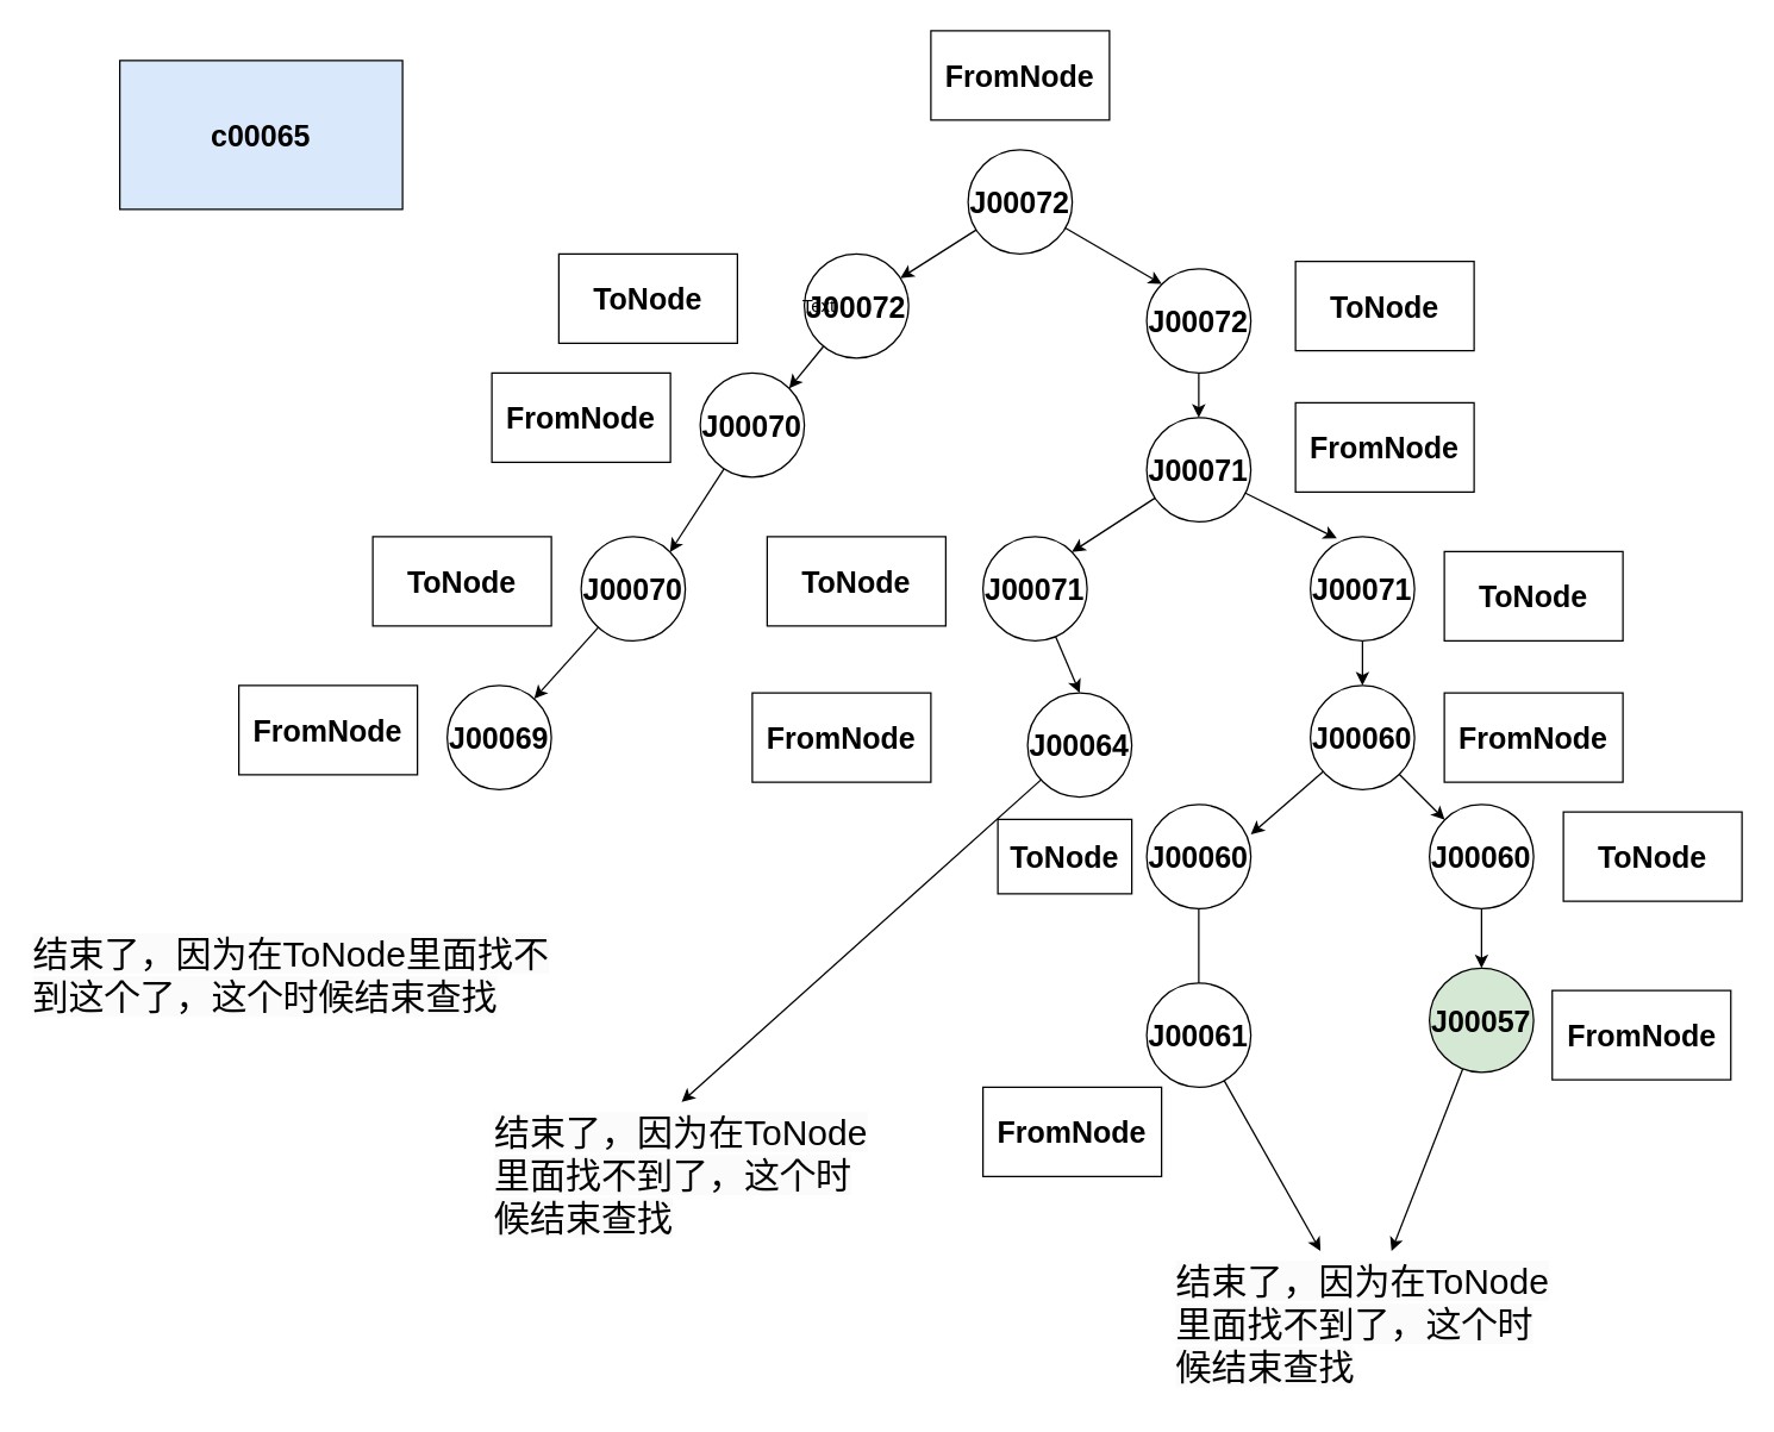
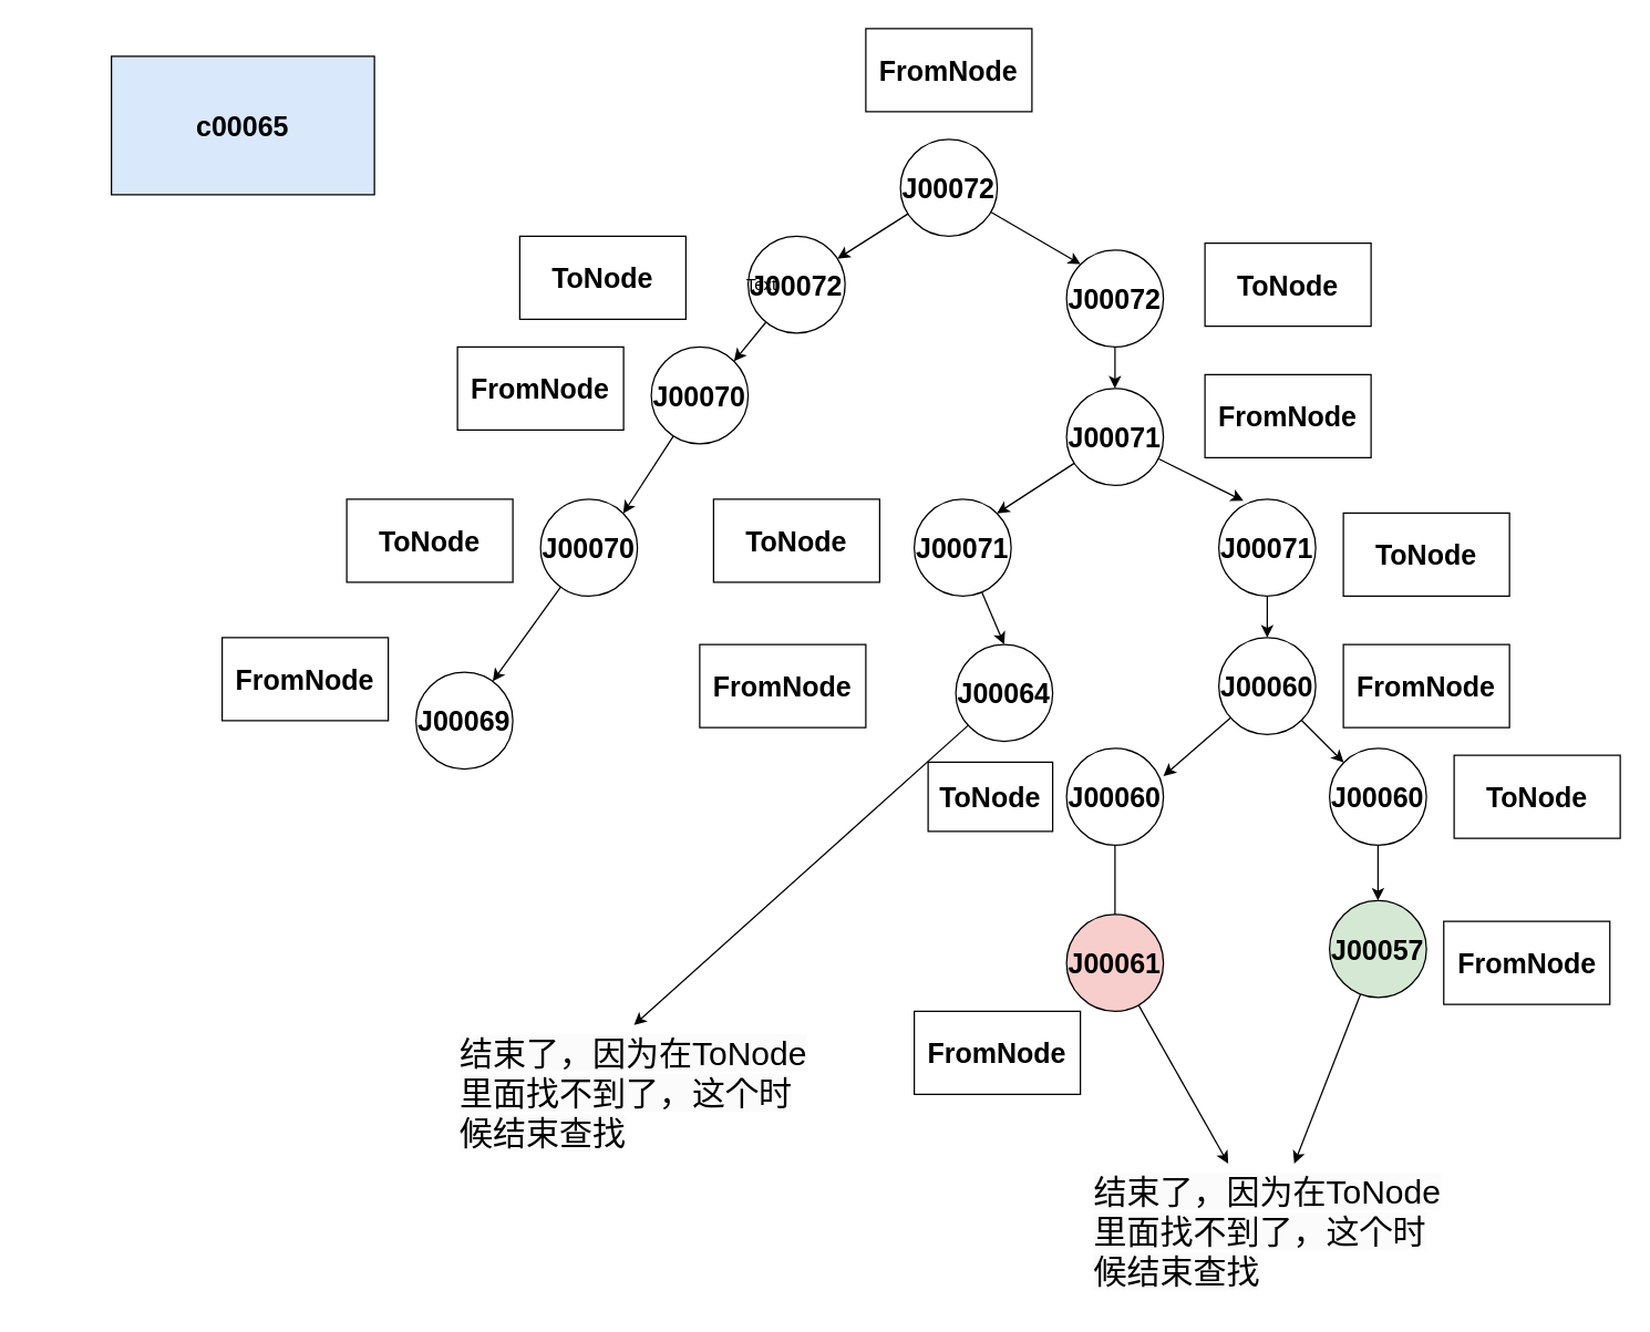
  <mxCell id="0" />
  <mxCell id="1" parent="0" />
  <mxCell id="2" style="rounded=0;orthogonalLoop=1;jettySize=auto;html=1;entryX=1;entryY=0;entryDx=0;entryDy=0;fontSize=20;fontStyle=1" parent="1" source="3" target="10" edge="1"><mxGeometry relative="1" as="geometry" /></mxCell>
  <mxCell id="3" value="J00072" style="ellipse;whiteSpace=wrap;html=1;fontSize=20;fontStyle=1" parent="1" vertex="1"><mxGeometry x="540" y="170" width="70" height="70" as="geometry" /></mxCell>
  <mxCell id="4" style="rounded=0;orthogonalLoop=1;jettySize=auto;html=1;fontSize=20;fontStyle=1" parent="1" source="6" target="3" edge="1"><mxGeometry relative="1" as="geometry" /></mxCell>
  <mxCell id="5" style="rounded=0;orthogonalLoop=1;jettySize=auto;html=1;entryX=0;entryY=0;entryDx=0;entryDy=0;fontSize=20;fontStyle=1" parent="1" source="6" target="8" edge="1"><mxGeometry relative="1" as="geometry" /></mxCell>
  <mxCell id="6" value="J00072" style="ellipse;whiteSpace=wrap;html=1;fontSize=20;fontStyle=1" parent="1" vertex="1"><mxGeometry x="650" width="70" height="70" as="geometry" y="100" /></mxCell>
  <mxCell id="7" style="rounded=0;orthogonalLoop=1;jettySize=auto;html=1;entryX=0.5;entryY=0;entryDx=0;entryDy=0;fontSize=20;fontStyle=1" parent="1" source="8" target="13" edge="1"><mxGeometry relative="1" as="geometry" /></mxCell>
  <mxCell id="8" value="J00072" style="ellipse;whiteSpace=wrap;html=1;fontSize=20;fontStyle=1" parent="1" vertex="1"><mxGeometry x="770" y="180" width="70" height="70" as="geometry" /></mxCell>
  <mxCell id="9" style="rounded=0;orthogonalLoop=1;jettySize=auto;html=1;entryX=1;entryY=0;entryDx=0;entryDy=0;fontSize=20;fontStyle=1" parent="1" source="10" target="17" edge="1"><mxGeometry relative="1" as="geometry" /></mxCell>
  <mxCell id="10" value="J00070" style="ellipse;whiteSpace=wrap;html=1;fontSize=20;fontStyle=1" parent="1" vertex="1"><mxGeometry x="470" y="250" width="70" height="70" as="geometry" /></mxCell>
- <mxCell id="11" value="J00069" style="ellipse;whiteSpace=wrap;html=1;fontSize=20;fontStyle=1" parent="1" vertex="1"><mxGeometry x="300" y="460" width="70" height="70" as="geometry" /></mxCell>
+ <mxCell id="11" value="J00069" style="ellipse;whiteSpace=wrap;html=1;fontSize=20;fontStyle=1" parent="1" vertex="1"><mxGeometry x="300" y="485" width="70" height="70" as="geometry" /></mxCell>
  <mxCell id="12" style="rounded=0;orthogonalLoop=1;jettySize=auto;html=1;entryX=1;entryY=0;entryDx=0;entryDy=0;fontSize=20;fontStyle=1" parent="1" source="13" target="15" edge="1"><mxGeometry relative="1" as="geometry" /></mxCell>
  <mxCell id="13" value="J00071" style="ellipse;whiteSpace=wrap;html=1;fontSize=20;fontStyle=1" parent="1" vertex="1"><mxGeometry x="770" y="280" width="70" height="70" as="geometry" /></mxCell>
  <mxCell id="14" style="rounded=0;orthogonalLoop=1;jettySize=auto;html=1;entryX=0.5;entryY=0;entryDx=0;entryDy=0;fontSize=20;fontStyle=1" parent="1" source="15" target="19" edge="1"><mxGeometry relative="1" as="geometry" /></mxCell>
  <mxCell id="15" value="J00071" style="ellipse;whiteSpace=wrap;html=1;fontSize=20;fontStyle=1" parent="1" vertex="1"><mxGeometry x="660" y="360" width="70" height="70" as="geometry" /></mxCell>
  <mxCell id="16" style="rounded=0;orthogonalLoop=1;jettySize=auto;html=1;fontSize=20;fontStyle=1" parent="1" source="17" target="11" edge="1"><mxGeometry relative="1" as="geometry" /></mxCell>
  <mxCell id="17" value="J00070" style="ellipse;whiteSpace=wrap;html=1;fontSize=20;fontStyle=1" parent="1" vertex="1"><mxGeometry x="390" y="360" width="70" height="70" as="geometry" /></mxCell>
  <mxCell id="18" style="edgeStyle=none;rounded=0;orthogonalLoop=1;jettySize=auto;html=1;entryX=0.5;entryY=0;entryDx=0;entryDy=0;" parent="1" source="19" target="45" edge="1"><mxGeometry relative="1" as="geometry" /></mxCell>
  <mxCell id="19" value="J00064" style="ellipse;whiteSpace=wrap;html=1;fontSize=20;fontStyle=1" parent="1" vertex="1"><mxGeometry x="690" y="465" width="70" height="70" as="geometry" /></mxCell>
  <mxCell id="20" style="rounded=0;orthogonalLoop=1;jettySize=auto;html=1;entryX=0.5;entryY=0;entryDx=0;entryDy=0;fontSize=20;fontStyle=1" parent="1" source="21" target="23" edge="1"><mxGeometry relative="1" as="geometry" /></mxCell>
  <mxCell id="21" value="J00071" style="ellipse;whiteSpace=wrap;html=1;fontSize=20;fontStyle=1" parent="1" vertex="1"><mxGeometry x="880" y="360" width="70" height="70" as="geometry" /></mxCell>
  <mxCell id="22" style="rounded=0;orthogonalLoop=1;jettySize=auto;html=1;fontSize=20;fontStyle=1" parent="1" source="23" target="27" edge="1"><mxGeometry relative="1" as="geometry" /></mxCell>
  <mxCell id="23" value="J00060" style="ellipse;whiteSpace=wrap;html=1;fontSize=20;fontStyle=1" parent="1" vertex="1"><mxGeometry x="880" y="460" width="70" height="70" as="geometry" /></mxCell>
  <mxCell id="24" style="edgeStyle=none;rounded=0;orthogonalLoop=1;jettySize=auto;html=1;" parent="1" source="25" edge="1"><mxGeometry relative="1" as="geometry"><mxPoint x="805" y="670" as="targetPoint" /></mxGeometry></mxCell>
  <mxCell id="25" value="J00060" style="ellipse;whiteSpace=wrap;html=1;fontSize=20;fontStyle=1" parent="1" vertex="1"><mxGeometry x="770" y="540" width="70" height="70" as="geometry" /></mxCell>
  <mxCell id="26" style="edgeStyle=orthogonalEdgeStyle;rounded=0;orthogonalLoop=1;jettySize=auto;html=1;entryX=0.5;entryY=0;entryDx=0;entryDy=0;fontSize=20;fontStyle=1" parent="1" source="27" target="29" edge="1"><mxGeometry relative="1" as="geometry" /></mxCell>
  <mxCell id="27" value="J00060" style="ellipse;whiteSpace=wrap;html=1;fontSize=20;fontStyle=1" parent="1" vertex="1"><mxGeometry x="960" y="540" width="70" height="70" as="geometry" /></mxCell>
  <mxCell id="28" style="edgeStyle=none;rounded=0;orthogonalLoop=1;jettySize=auto;html=1;" parent="1" source="29" target="49" edge="1"><mxGeometry relative="1" as="geometry" /></mxCell>
  <mxCell id="29" value="J00057" style="ellipse;whiteSpace=wrap;html=1;fontSize=20;fontStyle=1;fillColor=#d5e8d4;" parent="1" vertex="1"><mxGeometry x="960" y="650" width="70" height="70" as="geometry" /></mxCell>
  <mxCell id="30" style="rounded=0;orthogonalLoop=1;jettySize=auto;html=1;entryX=0.254;entryY=0.017;entryDx=0;entryDy=0;entryPerimeter=0;fontSize=20;fontStyle=1" parent="1" source="13" target="21" edge="1"><mxGeometry relative="1" as="geometry" /></mxCell>
  <mxCell id="31" style="rounded=0;orthogonalLoop=1;jettySize=auto;html=1;entryX=1;entryY=0.286;entryDx=0;entryDy=0;entryPerimeter=0;fontSize=20;fontStyle=1" parent="1" source="23" target="25" edge="1"><mxGeometry relative="1" as="geometry" /></mxCell>
  <mxCell id="32" value="&lt;font style=&quot;font-size: 20px;&quot;&gt;c00065&lt;/font&gt;" style="rounded=0;whiteSpace=wrap;html=1;fontStyle=1;fillColor=#dae8fc;" parent="1" vertex="1"><mxGeometry x="80" y="40" width="190" height="100" as="geometry" /></mxCell>
  <mxCell id="33" value="&lt;span style=&quot;font-size: 20px;&quot;&gt;FromNode&lt;/span&gt;" style="rounded=0;whiteSpace=wrap;html=1;fontStyle=1" parent="1" vertex="1"><mxGeometry x="625" y="20" width="120" height="60" as="geometry" /></mxCell>
  <mxCell id="34" value="&lt;span style=&quot;font-size: 20px;&quot;&gt;ToNode&lt;/span&gt;" style="rounded=0;whiteSpace=wrap;html=1;fontStyle=1" parent="1" vertex="1"><mxGeometry x="870" y="175" width="120" height="60" as="geometry" /></mxCell>
  <mxCell id="35" value="&lt;span style=&quot;font-size: 20px;&quot;&gt;ToNode&lt;/span&gt;" style="rounded=0;whiteSpace=wrap;html=1;fontStyle=1" parent="1" vertex="1"><mxGeometry x="375" y="170" width="120" height="60" as="geometry" /></mxCell>
  <mxCell id="36" value="&lt;span style=&quot;font-size: 20px;&quot;&gt;FromNode&lt;/span&gt;" style="rounded=0;whiteSpace=wrap;html=1;fontStyle=1" parent="1" vertex="1"><mxGeometry x="330" y="250" width="120" height="60" as="geometry" /></mxCell>
  <mxCell id="37" value="&lt;span style=&quot;font-size: 20px;&quot;&gt;FromNode&lt;/span&gt;" style="rounded=0;whiteSpace=wrap;html=1;fontStyle=1" parent="1" vertex="1"><mxGeometry x="870" y="270" width="120" height="60" as="geometry" /></mxCell>
  <mxCell id="38" value="&lt;span style=&quot;font-size: 20px;&quot;&gt;ToNode&lt;/span&gt;" style="rounded=0;whiteSpace=wrap;html=1;fontStyle=1" parent="1" vertex="1"><mxGeometry x="250" y="360" width="120" height="60" as="geometry" /></mxCell>
  <mxCell id="39" value="&lt;span style=&quot;font-size: 20px;&quot;&gt;ToNode&lt;/span&gt;" style="rounded=0;whiteSpace=wrap;html=1;fontStyle=1" parent="1" vertex="1"><mxGeometry x="515" y="360" width="120" height="60" as="geometry" /></mxCell>
  <mxCell id="40" value="&lt;span style=&quot;font-size: 20px;&quot;&gt;ToNode&lt;/span&gt;" style="rounded=0;whiteSpace=wrap;html=1;fontStyle=1" parent="1" vertex="1"><mxGeometry x="970" y="370" width="120" height="60" as="geometry" /></mxCell>
- <mxCell id="41" value="&lt;span style=&quot;color: rgb(0, 0, 0); font-family: Helvetica; font-size: 24px; font-style: normal; font-variant-ligatures: normal; font-variant-caps: normal; font-weight: 400; letter-spacing: normal; orphans: 2; text-align: center; text-indent: 0px; text-transform: none; widows: 2; word-spacing: 0px; -webkit-text-stroke-width: 0px; white-space: normal; background-color: rgb(251, 251, 251); text-decoration-thickness: initial; text-decoration-style: initial; text-decoration-color: initial; display: inline !important; float: none;&quot;&gt;结束了，因为在ToNode里面找不到这个了，这个时候结束查找&lt;/span&gt;" style="text;whiteSpace=wrap;html=1;" parent="1" vertex="1"><mxGeometry x="20" y="620" width="360" height="90" as="geometry" /></mxCell>
  <mxCell id="42" value="&lt;span style=&quot;font-size: 20px;&quot;&gt;FromNode&lt;/span&gt;" style="rounded=0;whiteSpace=wrap;html=1;fontStyle=1" parent="1" vertex="1"><mxGeometry x="160" y="460" width="120" height="60" as="geometry" /></mxCell>
  <mxCell id="43" value="&lt;span style=&quot;font-size: 20px;&quot;&gt;FromNode&lt;/span&gt;" style="rounded=0;whiteSpace=wrap;html=1;fontStyle=1" parent="1" vertex="1"><mxGeometry x="505" y="465" width="120" height="60" as="geometry" /></mxCell>
  <mxCell id="44" value="&lt;span style=&quot;font-size: 20px;&quot;&gt;FromNode&lt;/span&gt;" style="rounded=0;whiteSpace=wrap;html=1;fontStyle=1" parent="1" vertex="1"><mxGeometry x="970" y="465" width="120" height="60" as="geometry" /></mxCell>
  <mxCell id="45" value="&lt;span style=&quot;color: rgb(0, 0, 0); font-family: Helvetica; font-size: 24px; font-style: normal; font-variant-ligatures: normal; font-variant-caps: normal; font-weight: 400; letter-spacing: normal; orphans: 2; text-align: center; text-indent: 0px; text-transform: none; widows: 2; word-spacing: 0px; -webkit-text-stroke-width: 0px; white-space: normal; background-color: rgb(251, 251, 251); text-decoration-thickness: initial; text-decoration-style: initial; text-decoration-color: initial; display: inline !important; float: none;&quot;&gt;结束了，因为在ToNode里面找不到了，这个时候结束查找&lt;/span&gt;" style="text;whiteSpace=wrap;html=1;" parent="1" vertex="1"><mxGeometry x="330" y="740" width="255" height="100" as="geometry" /></mxCell>
  <mxCell id="46" style="edgeStyle=none;rounded=0;orthogonalLoop=1;jettySize=auto;html=1;" parent="1" source="47" target="49" edge="1"><mxGeometry relative="1" as="geometry" /></mxCell>
- <mxCell id="47" value="J00061" style="ellipse;whiteSpace=wrap;html=1;fontSize=20;fontStyle=1" parent="1" vertex="1"><mxGeometry x="770" y="660" width="70" height="70" as="geometry" /></mxCell>
+ <mxCell id="47" value="J00061" style="ellipse;whiteSpace=wrap;html=1;fontSize=20;fontStyle=1;fillColor=#f8cecc;" parent="1" vertex="1"><mxGeometry x="770" y="660" width="70" height="70" as="geometry" /></mxCell>
  <mxCell id="48" style="edgeStyle=none;rounded=0;orthogonalLoop=1;jettySize=auto;html=1;entryX=0.5;entryY=0;entryDx=0;entryDy=0;" parent="1" source="47" target="47" edge="1"><mxGeometry relative="1" as="geometry" /></mxCell>
  <mxCell id="49" value="&lt;span style=&quot;color: rgb(0, 0, 0); font-family: Helvetica; font-size: 24px; font-style: normal; font-variant-ligatures: normal; font-variant-caps: normal; font-weight: 400; letter-spacing: normal; orphans: 2; text-align: center; text-indent: 0px; text-transform: none; widows: 2; word-spacing: 0px; -webkit-text-stroke-width: 0px; white-space: normal; background-color: rgb(251, 251, 251); text-decoration-thickness: initial; text-decoration-style: initial; text-decoration-color: initial; display: inline !important; float: none;&quot;&gt;结束了，因为在ToNode里面找不到了，这个时候结束查找&lt;/span&gt;" style="text;whiteSpace=wrap;html=1;" parent="1" vertex="1"><mxGeometry x="787.5" y="840" width="255" height="100" as="geometry" /></mxCell>
  <mxCell id="50" value="&lt;span style=&quot;font-size: 20px;&quot;&gt;ToNode&lt;/span&gt;" style="rounded=0;whiteSpace=wrap;html=1;fontStyle=1" parent="1" vertex="1"><mxGeometry x="1050" y="545" width="120" height="60" as="geometry" /></mxCell>
  <mxCell id="51" value="&lt;span style=&quot;font-size: 20px;&quot;&gt;ToNode&lt;/span&gt;" style="rounded=0;whiteSpace=wrap;html=1;fontStyle=1" parent="1" vertex="1"><mxGeometry x="670" y="550" width="90" height="50" as="geometry" /></mxCell>
  <mxCell id="52" value="&lt;span style=&quot;font-size: 20px;&quot;&gt;FromNode&lt;/span&gt;" style="rounded=0;whiteSpace=wrap;html=1;fontStyle=1" parent="1" vertex="1"><mxGeometry x="1042.5" y="665" width="120" height="60" as="geometry" /></mxCell>
  <mxCell id="53" value="&lt;span style=&quot;font-size: 20px;&quot;&gt;FromNode&lt;/span&gt;" style="rounded=0;whiteSpace=wrap;html=1;fontStyle=1" parent="1" vertex="1"><mxGeometry x="660" y="730" width="120" height="60" as="geometry" /></mxCell>
  <mxCell id="54" value="Text" style="text;strokeColor=none;align=center;fillColor=none;html=1;verticalAlign=middle;whiteSpace=wrap;rounded=0;" vertex="1" parent="1"><mxGeometry x="520" y="190" width="60" height="30" as="geometry" /></mxCell>
